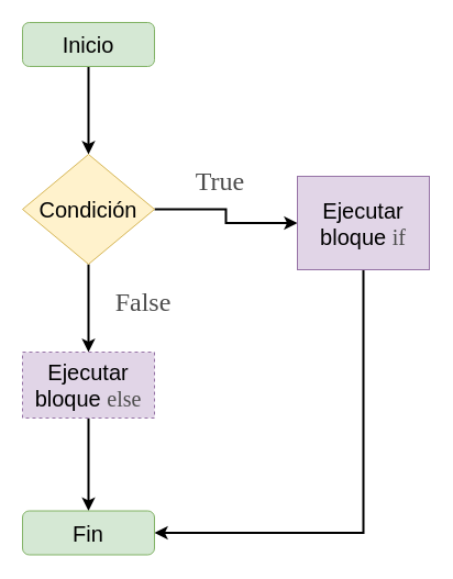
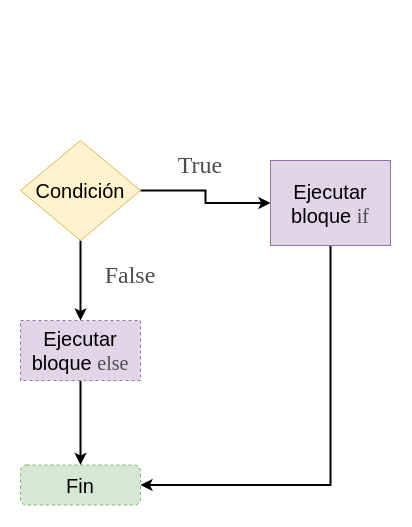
  <mxCell id="0" />
  <mxCell id="1" parent="0" />
- <mxCell id="2" value="" style="edgeStyle=orthogonalEdgeStyle;rounded=0;orthogonalLoop=1;jettySize=auto;html=1;fontFamily=Helvetica;fontSize=20;fontColor=#000000;strokeWidth=2;" edge="1" parent="1" source="3" target="6"><mxGeometry relative="1" as="geometry" /></mxCell>
- <mxCell id="3" value="&lt;font face=&quot;Helvetica&quot; color=&quot;#000000&quot;&gt;Inicio&lt;/font&gt;" style="rounded=1;whiteSpace=wrap;html=1;fontFamily=Cascadia Code;fontSource=https%3A%2F%2Ffonts.googleapis.com%2Fcss%3Ffamily%3DCascadia%2BCode;fontSize=20;fillColor=#d5e8d4;strokeColor=#82b366;" vertex="1" parent="1"><mxGeometry x="20" y="20" width="120" height="40" as="geometry" /></mxCell>
  <mxCell id="4" style="edgeStyle=orthogonalEdgeStyle;rounded=0;orthogonalLoop=1;jettySize=auto;html=1;entryX=0;entryY=0.5;entryDx=0;entryDy=0;fontFamily=Cascadia Code;fontSource=https%3A%2F%2Ffonts.googleapis.com%2Fcss%3Ffamily%3DCascadia%2BCode;fontSize=20;fontColor=#4D4D4D;strokeWidth=2;" edge="1" parent="1" source="6" target="8"><mxGeometry relative="1" as="geometry" /></mxCell>
  <mxCell id="5" style="edgeStyle=orthogonalEdgeStyle;rounded=0;orthogonalLoop=1;jettySize=auto;html=1;exitX=0.5;exitY=1;exitDx=0;exitDy=0;fontFamily=Cascadia Code;fontSource=https%3A%2F%2Ffonts.googleapis.com%2Fcss%3Ffamily%3DCascadia%2BCode;fontSize=20;fontColor=#4D4D4D;strokeWidth=2;" edge="1" parent="1" source="6" target="11"><mxGeometry relative="1" as="geometry" /></mxCell>
  <mxCell id="6" value="&lt;font face=&quot;Helvetica&quot; color=&quot;#000000&quot;&gt;Condición&lt;/font&gt;" style="rhombus;whiteSpace=wrap;html=1;fontFamily=Cascadia Code;fontSource=https%3A%2F%2Ffonts.googleapis.com%2Fcss%3Ffamily%3DCascadia%2BCode;fontSize=20;fillColor=#fff2cc;strokeColor=#d6b656;" vertex="1" parent="1"><mxGeometry x="20" y="140" width="120" height="100" as="geometry" /></mxCell>
  <mxCell id="7" style="edgeStyle=orthogonalEdgeStyle;rounded=0;orthogonalLoop=1;jettySize=auto;html=1;exitX=0.5;exitY=1;exitDx=0;exitDy=0;entryX=1;entryY=0.5;entryDx=0;entryDy=0;fontFamily=Cascadia Code;fontSource=https%3A%2F%2Ffonts.googleapis.com%2Fcss%3Ffamily%3DCascadia%2BCode;fontSize=20;fontColor=#4D4D4D;endArrow=classic;endFill=1;strokeWidth=2;" edge="1" parent="1" source="8" target="12"><mxGeometry relative="1" as="geometry" /></mxCell>
  <mxCell id="8" value="Ejecutar bloque &lt;font face=&quot;Cascadia Code&quot; data-font-src=&quot;https://fonts.googleapis.com/css?family=Cascadia+Code&quot; color=&quot;#4d4d4d&quot;&gt;if&lt;/font&gt;" style="rounded=0;whiteSpace=wrap;html=1;fontFamily=Helvetica;fontSize=20;fillColor=#e1d5e7;strokeColor=#9673a6;" vertex="1" parent="1"><mxGeometry x="270" y="160" width="120" height="85" as="geometry" /></mxCell>
  <mxCell id="9" value="&lt;font style=&quot;font-size: 24px&quot;&gt;True&lt;/font&gt;" style="text;html=1;strokeColor=none;fillColor=none;align=center;verticalAlign=middle;whiteSpace=wrap;rounded=0;fontFamily=Cascadia Code;fontSource=https%3A%2F%2Ffonts.googleapis.com%2Fcss%3Ffamily%3DCascadia%2BCode;fontSize=20;fontColor=#4D4D4D;" vertex="1" parent="1"><mxGeometry x="170" y="150" width="60" height="30" as="geometry" /></mxCell>
  <mxCell id="10" style="edgeStyle=orthogonalEdgeStyle;rounded=0;orthogonalLoop=1;jettySize=auto;html=1;exitX=0.5;exitY=1;exitDx=0;exitDy=0;entryX=0.5;entryY=0;entryDx=0;entryDy=0;fontFamily=Cascadia Code;fontSource=https%3A%2F%2Ffonts.googleapis.com%2Fcss%3Ffamily%3DCascadia%2BCode;fontSize=20;fontColor=#4D4D4D;strokeWidth=2;" edge="1" parent="1" source="11" target="12"><mxGeometry relative="1" as="geometry" /></mxCell>
  <mxCell id="11" value="Ejecutar bloque &lt;font face=&quot;Cascadia Code&quot; data-font-src=&quot;https://fonts.googleapis.com/css?family=Cascadia+Code&quot; color=&quot;#4d4d4d&quot;&gt;else&lt;/font&gt;" style="rounded=0;whiteSpace=wrap;html=1;fontFamily=Helvetica;fontSize=20;fillColor=#e1d5e7;strokeColor=#9673a6;dashed=1;" vertex="1" parent="1"><mxGeometry x="20" y="320" width="120" height="60" as="geometry" /></mxCell>
- <mxCell id="12" value="&lt;font face=&quot;Helvetica&quot; color=&quot;#000000&quot;&gt;Fin&lt;/font&gt;" style="rounded=1;whiteSpace=wrap;html=1;fontFamily=Cascadia Code;fontSource=https%3A%2F%2Ffonts.googleapis.com%2Fcss%3Ffamily%3DCascadia%2BCode;fontSize=20;fillColor=#d5e8d4;strokeColor=#82b366;" vertex="1" parent="1"><mxGeometry x="20" y="464.5" width="120" height="40" as="geometry" /></mxCell>
+ <mxCell id="12" value="&lt;font face=&quot;Helvetica&quot; color=&quot;#000000&quot;&gt;Fin&lt;/font&gt;" style="rounded=1;whiteSpace=wrap;html=1;fontFamily=Cascadia Code;fontSource=https%3A%2F%2Ffonts.googleapis.com%2Fcss%3Ffamily%3DCascadia%2BCode;fontSize=20;fillColor=#d5e8d4;strokeColor=#82b366;dashed=1;" vertex="1" parent="1"><mxGeometry x="20" y="464.5" width="120" height="40" as="geometry" /></mxCell>
  <mxCell id="13" value="&lt;font style=&quot;font-size: 24px&quot;&gt;False&lt;/font&gt;" style="text;html=1;strokeColor=none;fillColor=none;align=center;verticalAlign=middle;whiteSpace=wrap;rounded=0;fontFamily=Cascadia Code;fontSource=https%3A%2F%2Ffonts.googleapis.com%2Fcss%3Ffamily%3DCascadia%2BCode;fontSize=20;fontColor=#4D4D4D;" vertex="1" parent="1"><mxGeometry x="100" y="260" width="60" height="30" as="geometry" /></mxCell>
